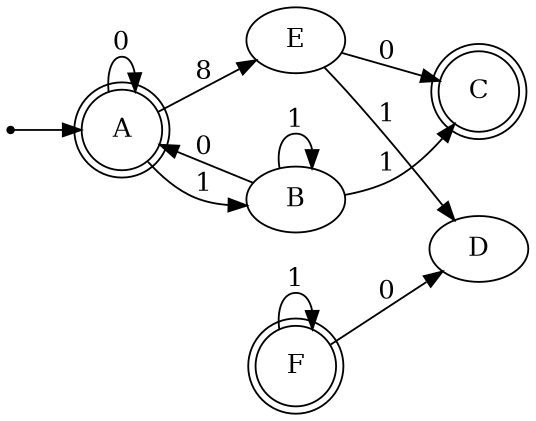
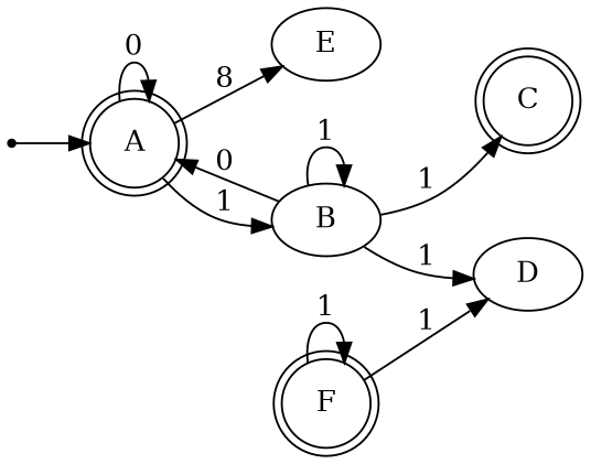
  digraph {
    rankdir=LR
    ini [shape=point]
    A [shape=doublecircle]
    B
    E
    C [shape=doublecircle]
    D
    F [shape=doublecircle]
    ini -> A
    A -> A [label=0]
    A -> B [label=1]
    A -> E [label=8]
    B -> A [label=0]
    B -> B [label=1]
    B -> C [label=1]
-   E -> C [label=0]
-   E -> D [label=1]
-   F -> D [label=0]
+   B -> D [label=1]
+   F -> D [label=1]
    F -> F [label=1]
  }
